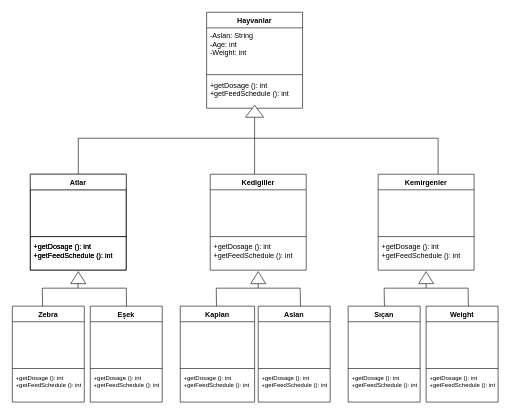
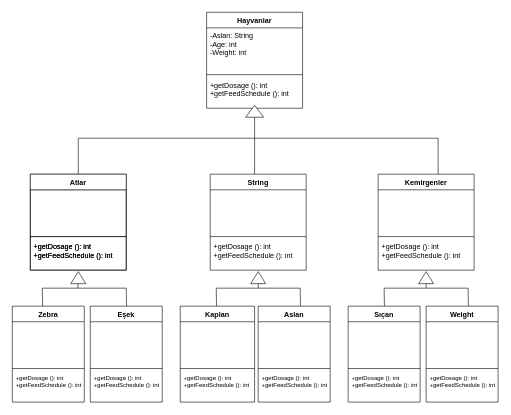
  <mxCell id="0" />
  <mxCell id="1" parent="0" />
  <mxCell id="2" value="Hayvanlar" style="swimlane;fontStyle=1;align=center;verticalAlign=top;childLayout=stackLayout;horizontal=1;startSize=26;horizontalStack=0;resizeParent=1;resizeParentMax=0;resizeLast=0;collapsible=1;marginBottom=0;" vertex="1" parent="1"><mxGeometry x="344" y="20" width="160" height="160" as="geometry" /></mxCell>
  <mxCell id="3" value="-Aslan: String&#10;-Age: int&#10;-Weight: int" style="text;strokeColor=none;fillColor=none;align=left;verticalAlign=top;spacingLeft=4;spacingRight=4;overflow=hidden;rotatable=0;points=[[0,0.5],[1,0.5]];portConstraint=eastwest;" vertex="1" parent="2"><mxGeometry y="26" width="160" height="74" as="geometry" /></mxCell>
  <mxCell id="4" value="" style="line;strokeWidth=1;fillColor=none;align=left;verticalAlign=middle;spacingTop=-1;spacingLeft=3;spacingRight=3;rotatable=0;labelPosition=right;points=[];portConstraint=eastwest;" vertex="1" parent="2"><mxGeometry y="100" width="160" height="8" as="geometry" /></mxCell>
  <mxCell id="5" value="+getDosage (): int&#10;+getFeedSchedule (): int" style="text;strokeColor=none;fillColor=none;align=left;verticalAlign=top;spacingLeft=4;spacingRight=4;overflow=hidden;rotatable=0;points=[[0,0.5],[1,0.5]];portConstraint=eastwest;fontStyle=0" vertex="1" parent="2"><mxGeometry y="108" width="160" height="52" as="geometry" /></mxCell>
  <mxCell id="6" value="" style="endArrow=none;html=1;rounded=0;" edge="1" parent="1"><mxGeometry width="50" height="50" relative="1" as="geometry"><mxPoint x="130" y="230" as="sourcePoint" /><mxPoint x="424" y="230" as="targetPoint" /></mxGeometry></mxCell>
  <mxCell id="7" value="" style="endArrow=none;html=1;rounded=0;" edge="1" parent="1"><mxGeometry width="50" height="50" relative="1" as="geometry"><mxPoint x="424" y="230" as="sourcePoint" /><mxPoint x="730" y="230" as="targetPoint" /></mxGeometry></mxCell>
  <mxCell id="8" value="" style="endArrow=none;html=1;rounded=0;" edge="1" parent="1"><mxGeometry width="50" height="50" relative="1" as="geometry"><mxPoint x="424" y="230" as="sourcePoint" /><mxPoint x="424" y="190" as="targetPoint" /></mxGeometry></mxCell>
  <mxCell id="9" value="" style="triangle;whiteSpace=wrap;html=1;rotation=-90;" vertex="1" parent="1"><mxGeometry x="414" y="170" width="20" height="30" as="geometry" /></mxCell>
  <mxCell id="10" value="" style="endArrow=none;html=1;rounded=0;" edge="1" parent="1"><mxGeometry width="50" height="50" relative="1" as="geometry"><mxPoint x="130" y="290" as="sourcePoint" /><mxPoint x="130" y="230" as="targetPoint" /></mxGeometry></mxCell>
  <mxCell id="11" value="" style="endArrow=none;html=1;rounded=0;" edge="1" parent="1"><mxGeometry width="50" height="50" relative="1" as="geometry"><mxPoint x="730" y="290" as="sourcePoint" /><mxPoint x="730" y="230" as="targetPoint" /></mxGeometry></mxCell>
  <mxCell id="12" value="" style="endArrow=none;html=1;rounded=0;" edge="1" parent="1"><mxGeometry width="50" height="50" relative="1" as="geometry"><mxPoint x="424" y="290" as="sourcePoint" /><mxPoint x="424" y="230" as="targetPoint" /></mxGeometry></mxCell>
  <mxCell id="13" value="Atlar" style="swimlane;fontStyle=1;align=center;verticalAlign=top;childLayout=stackLayout;horizontal=1;startSize=26;horizontalStack=0;resizeParent=1;resizeParentMax=0;resizeLast=0;collapsible=1;marginBottom=0;" vertex="1" parent="1"><mxGeometry x="50" y="290" width="160" height="160" as="geometry" /></mxCell>
  <mxCell id="14" value="             " style="text;strokeColor=none;fillColor=none;align=left;verticalAlign=top;spacingLeft=4;spacingRight=4;overflow=hidden;rotatable=0;points=[[0,0.5],[1,0.5]];portConstraint=eastwest;" vertex="1" parent="13"><mxGeometry y="26" width="160" height="74" as="geometry" /></mxCell>
  <mxCell id="15" value="" style="line;strokeWidth=1;fillColor=none;align=left;verticalAlign=middle;spacingTop=-1;spacingLeft=3;spacingRight=3;rotatable=0;labelPosition=right;points=[];portConstraint=eastwest;" vertex="1" parent="13"><mxGeometry y="100" width="160" height="8" as="geometry" /></mxCell>
  <mxCell id="16" value="+getDosage (): int&#10;+getFeedSchedule (): int" style="text;strokeColor=none;fillColor=none;align=left;verticalAlign=top;spacingLeft=4;spacingRight=4;overflow=hidden;rotatable=0;points=[[0,0.5],[1,0.5]];portConstraint=eastwest;fontStyle=0" vertex="1" parent="13"><mxGeometry y="108" width="160" height="52" as="geometry" /></mxCell>
- <mxCell id="17" value="Kedigiller" style="swimlane;fontStyle=1;align=center;verticalAlign=top;childLayout=stackLayout;horizontal=1;startSize=26;horizontalStack=0;resizeParent=1;resizeParentMax=0;resizeLast=0;collapsible=1;marginBottom=0;" vertex="1" parent="1"><mxGeometry x="350" y="290" width="160" height="160" as="geometry" /></mxCell>
+ <mxCell id="17" value="String" style="swimlane;fontStyle=1;align=center;verticalAlign=top;childLayout=stackLayout;horizontal=1;startSize=26;horizontalStack=0;resizeParent=1;resizeParentMax=0;resizeLast=0;collapsible=1;marginBottom=0;" vertex="1" parent="1"><mxGeometry x="350" y="290" width="160" height="160" as="geometry" /></mxCell>
  <mxCell id="18" value="           " style="text;strokeColor=none;fillColor=none;align=left;verticalAlign=top;spacingLeft=4;spacingRight=4;overflow=hidden;rotatable=0;points=[[0,0.5],[1,0.5]];portConstraint=eastwest;" vertex="1" parent="17"><mxGeometry y="26" width="160" height="74" as="geometry" /></mxCell>
  <mxCell id="19" value="" style="line;strokeWidth=1;fillColor=none;align=left;verticalAlign=middle;spacingTop=-1;spacingLeft=3;spacingRight=3;rotatable=0;labelPosition=right;points=[];portConstraint=eastwest;" vertex="1" parent="17"><mxGeometry y="100" width="160" height="8" as="geometry" /></mxCell>
  <mxCell id="20" value="+getDosage (): int&#10;+getFeedSchedule (): int" style="text;strokeColor=none;fillColor=none;align=left;verticalAlign=top;spacingLeft=4;spacingRight=4;overflow=hidden;rotatable=0;points=[[0,0.5],[1,0.5]];portConstraint=eastwest;fontStyle=0" vertex="1" parent="17"><mxGeometry y="108" width="160" height="52" as="geometry" /></mxCell>
  <mxCell id="21" value="Kemirgenler" style="swimlane;fontStyle=1;align=center;verticalAlign=top;childLayout=stackLayout;horizontal=1;startSize=26;horizontalStack=0;resizeParent=1;resizeParentMax=0;resizeLast=0;collapsible=1;marginBottom=0;" vertex="1" parent="1"><mxGeometry x="630" y="290" width="160" height="160" as="geometry" /></mxCell>
  <mxCell id="22" value="        &#10;" style="text;strokeColor=none;fillColor=none;align=left;verticalAlign=top;spacingLeft=4;spacingRight=4;overflow=hidden;rotatable=0;points=[[0,0.5],[1,0.5]];portConstraint=eastwest;" vertex="1" parent="21"><mxGeometry y="26" width="160" height="74" as="geometry" /></mxCell>
  <mxCell id="23" value="" style="line;strokeWidth=1;fillColor=none;align=left;verticalAlign=middle;spacingTop=-1;spacingLeft=3;spacingRight=3;rotatable=0;labelPosition=right;points=[];portConstraint=eastwest;" vertex="1" parent="21"><mxGeometry y="100" width="160" height="8" as="geometry" /></mxCell>
  <mxCell id="24" value="+getDosage (): int&#10;+getFeedSchedule (): int" style="text;strokeColor=none;fillColor=none;align=left;verticalAlign=top;spacingLeft=4;spacingRight=4;overflow=hidden;rotatable=0;points=[[0,0.5],[1,0.5]];portConstraint=eastwest;fontStyle=0" vertex="1" parent="21"><mxGeometry y="108" width="160" height="52" as="geometry" /></mxCell>
  <mxCell id="25" value="Atlar" style="swimlane;fontStyle=1;align=center;verticalAlign=top;childLayout=stackLayout;horizontal=1;startSize=26;horizontalStack=0;resizeParent=1;resizeParentMax=0;resizeLast=0;collapsible=1;marginBottom=0;" vertex="1" parent="1"><mxGeometry x="50" y="290" width="160" height="160" as="geometry" /></mxCell>
  <mxCell id="26" value="             " style="text;strokeColor=none;fillColor=none;align=left;verticalAlign=top;spacingLeft=4;spacingRight=4;overflow=hidden;rotatable=0;points=[[0,0.5],[1,0.5]];portConstraint=eastwest;" vertex="1" parent="25"><mxGeometry y="26" width="160" height="74" as="geometry" /></mxCell>
  <mxCell id="27" value="" style="line;strokeWidth=1;fillColor=none;align=left;verticalAlign=middle;spacingTop=-1;spacingLeft=3;spacingRight=3;rotatable=0;labelPosition=right;points=[];portConstraint=eastwest;" vertex="1" parent="25"><mxGeometry y="100" width="160" height="8" as="geometry" /></mxCell>
  <mxCell id="28" value="+getDosage (): int&#10;+getFeedSchedule (): int" style="text;strokeColor=none;fillColor=none;align=left;verticalAlign=top;spacingLeft=4;spacingRight=4;overflow=hidden;rotatable=0;points=[[0,0.5],[1,0.5]];portConstraint=eastwest;fontStyle=0" vertex="1" parent="25"><mxGeometry y="108" width="160" height="52" as="geometry" /></mxCell>
  <mxCell id="29" value="Zebra" style="swimlane;fontStyle=1;align=center;verticalAlign=top;childLayout=stackLayout;horizontal=1;startSize=26;horizontalStack=0;resizeParent=1;resizeParentMax=0;resizeLast=0;collapsible=1;marginBottom=0;" vertex="1" parent="1"><mxGeometry x="20" y="510" width="120" height="160" as="geometry" /></mxCell>
  <mxCell id="30" value="             " style="text;strokeColor=none;fillColor=none;align=left;verticalAlign=top;spacingLeft=4;spacingRight=4;overflow=hidden;rotatable=0;points=[[0,0.5],[1,0.5]];portConstraint=eastwest;" vertex="1" parent="29"><mxGeometry y="26" width="120" height="74" as="geometry" /></mxCell>
  <mxCell id="31" value="" style="line;strokeWidth=1;fillColor=none;align=left;verticalAlign=middle;spacingTop=-1;spacingLeft=3;spacingRight=3;rotatable=0;labelPosition=right;points=[];portConstraint=eastwest;" vertex="1" parent="29"><mxGeometry y="100" width="120" height="8" as="geometry" /></mxCell>
  <mxCell id="32" value="+getDosage (): int&#10;+getFeedSchedule (): int" style="text;strokeColor=none;fillColor=none;align=left;verticalAlign=top;spacingLeft=4;spacingRight=4;overflow=hidden;rotatable=0;points=[[0,0.5],[1,0.5]];portConstraint=eastwest;fontStyle=0;fontSize=10;" vertex="1" parent="29"><mxGeometry y="108" width="120" height="52" as="geometry" /></mxCell>
  <mxCell id="33" value="Eşek" style="swimlane;fontStyle=1;align=center;verticalAlign=top;childLayout=stackLayout;horizontal=1;startSize=26;horizontalStack=0;resizeParent=1;resizeParentMax=0;resizeLast=0;collapsible=1;marginBottom=0;" vertex="1" parent="1"><mxGeometry x="150" y="510" width="120" height="160" as="geometry" /></mxCell>
  <mxCell id="34" value="             " style="text;strokeColor=none;fillColor=none;align=left;verticalAlign=top;spacingLeft=4;spacingRight=4;overflow=hidden;rotatable=0;points=[[0,0.5],[1,0.5]];portConstraint=eastwest;" vertex="1" parent="33"><mxGeometry y="26" width="120" height="74" as="geometry" /></mxCell>
  <mxCell id="35" value="" style="line;strokeWidth=1;fillColor=none;align=left;verticalAlign=middle;spacingTop=-1;spacingLeft=3;spacingRight=3;rotatable=0;labelPosition=right;points=[];portConstraint=eastwest;" vertex="1" parent="33"><mxGeometry y="100" width="120" height="8" as="geometry" /></mxCell>
  <mxCell id="36" value="+getDosage (): int&#10;+getFeedSchedule (): int" style="text;strokeColor=none;fillColor=none;align=left;verticalAlign=top;spacingLeft=4;spacingRight=4;overflow=hidden;rotatable=0;points=[[0,0.5],[1,0.5]];portConstraint=eastwest;fontStyle=0;fontSize=10;" vertex="1" parent="33"><mxGeometry y="108" width="120" height="52" as="geometry" /></mxCell>
  <mxCell id="37" value="Kaplan" style="swimlane;fontStyle=1;align=center;verticalAlign=top;childLayout=stackLayout;horizontal=1;startSize=26;horizontalStack=0;resizeParent=1;resizeParentMax=0;resizeLast=0;collapsible=1;marginBottom=0;" vertex="1" parent="1"><mxGeometry x="300" y="510" width="124" height="160" as="geometry" /></mxCell>
  <mxCell id="38" value="             " style="text;strokeColor=none;fillColor=none;align=left;verticalAlign=top;spacingLeft=4;spacingRight=4;overflow=hidden;rotatable=0;points=[[0,0.5],[1,0.5]];portConstraint=eastwest;" vertex="1" parent="37"><mxGeometry y="26" width="124" height="74" as="geometry" /></mxCell>
  <mxCell id="39" value="" style="line;strokeWidth=1;fillColor=none;align=left;verticalAlign=middle;spacingTop=-1;spacingLeft=3;spacingRight=3;rotatable=0;labelPosition=right;points=[];portConstraint=eastwest;" vertex="1" parent="37"><mxGeometry y="100" width="124" height="8" as="geometry" /></mxCell>
  <mxCell id="40" value="+getDosage (): int&#10;+getFeedSchedule (): int" style="text;strokeColor=none;fillColor=none;align=left;verticalAlign=top;spacingLeft=4;spacingRight=4;overflow=hidden;rotatable=0;points=[[0,0.5],[1,0.5]];portConstraint=eastwest;fontStyle=0;fontSize=10;" vertex="1" parent="37"><mxGeometry y="108" width="124" height="52" as="geometry" /></mxCell>
  <mxCell id="41" value="Aslan" style="swimlane;fontStyle=1;align=center;verticalAlign=top;childLayout=stackLayout;horizontal=1;startSize=26;horizontalStack=0;resizeParent=1;resizeParentMax=0;resizeLast=0;collapsible=1;marginBottom=0;" vertex="1" parent="1"><mxGeometry x="430" y="510" width="120" height="160" as="geometry" /></mxCell>
  <mxCell id="42" value="             " style="text;strokeColor=none;fillColor=none;align=left;verticalAlign=top;spacingLeft=4;spacingRight=4;overflow=hidden;rotatable=0;points=[[0,0.5],[1,0.5]];portConstraint=eastwest;" vertex="1" parent="41"><mxGeometry y="26" width="120" height="74" as="geometry" /></mxCell>
  <mxCell id="43" value="" style="line;strokeWidth=1;fillColor=none;align=left;verticalAlign=middle;spacingTop=-1;spacingLeft=3;spacingRight=3;rotatable=0;labelPosition=right;points=[];portConstraint=eastwest;" vertex="1" parent="41"><mxGeometry y="100" width="120" height="8" as="geometry" /></mxCell>
  <mxCell id="44" value="+getDosage (): int&#10;+getFeedSchedule (): int" style="text;strokeColor=none;fillColor=none;align=left;verticalAlign=top;spacingLeft=4;spacingRight=4;overflow=hidden;rotatable=0;points=[[0,0.5],[1,0.5]];portConstraint=eastwest;fontStyle=0;fontSize=10;" vertex="1" parent="41"><mxGeometry y="108" width="120" height="52" as="geometry" /></mxCell>
  <mxCell id="45" value="Sıçan" style="swimlane;fontStyle=1;align=center;verticalAlign=top;childLayout=stackLayout;horizontal=1;startSize=26;horizontalStack=0;resizeParent=1;resizeParentMax=0;resizeLast=0;collapsible=1;marginBottom=0;" vertex="1" parent="1"><mxGeometry x="580" y="510" width="120" height="160" as="geometry" /></mxCell>
  <mxCell id="46" value="             " style="text;strokeColor=none;fillColor=none;align=left;verticalAlign=top;spacingLeft=4;spacingRight=4;overflow=hidden;rotatable=0;points=[[0,0.5],[1,0.5]];portConstraint=eastwest;" vertex="1" parent="45"><mxGeometry y="26" width="120" height="74" as="geometry" /></mxCell>
  <mxCell id="47" value="" style="line;strokeWidth=1;fillColor=none;align=left;verticalAlign=middle;spacingTop=-1;spacingLeft=3;spacingRight=3;rotatable=0;labelPosition=right;points=[];portConstraint=eastwest;" vertex="1" parent="45"><mxGeometry y="100" width="120" height="8" as="geometry" /></mxCell>
  <mxCell id="48" value="+getDosage (): int&#10;+getFeedSchedule (): int" style="text;strokeColor=none;fillColor=none;align=left;verticalAlign=top;spacingLeft=4;spacingRight=4;overflow=hidden;rotatable=0;points=[[0,0.5],[1,0.5]];portConstraint=eastwest;fontStyle=0;fontSize=10;" vertex="1" parent="45"><mxGeometry y="108" width="120" height="52" as="geometry" /></mxCell>
  <mxCell id="49" value="Weight" style="swimlane;fontStyle=1;align=center;verticalAlign=top;childLayout=stackLayout;horizontal=1;startSize=26;horizontalStack=0;resizeParent=1;resizeParentMax=0;resizeLast=0;collapsible=1;marginBottom=0;" vertex="1" parent="1"><mxGeometry x="710" y="510" width="120" height="160" as="geometry" /></mxCell>
  <mxCell id="50" value="             " style="text;strokeColor=none;fillColor=none;align=left;verticalAlign=top;spacingLeft=4;spacingRight=4;overflow=hidden;rotatable=0;points=[[0,0.5],[1,0.5]];portConstraint=eastwest;" vertex="1" parent="49"><mxGeometry y="26" width="120" height="74" as="geometry" /></mxCell>
  <mxCell id="51" value="" style="line;strokeWidth=1;fillColor=none;align=left;verticalAlign=middle;spacingTop=-1;spacingLeft=3;spacingRight=3;rotatable=0;labelPosition=right;points=[];portConstraint=eastwest;" vertex="1" parent="49"><mxGeometry y="100" width="120" height="8" as="geometry" /></mxCell>
  <mxCell id="52" value="+getDosage (): int&#10;+getFeedSchedule (): int" style="text;strokeColor=none;fillColor=none;align=left;verticalAlign=top;spacingLeft=4;spacingRight=4;overflow=hidden;rotatable=0;points=[[0,0.5],[1,0.5]];portConstraint=eastwest;fontStyle=0;fontSize=10;" vertex="1" parent="49"><mxGeometry y="108" width="120" height="52" as="geometry" /></mxCell>
  <mxCell id="53" value="" style="endArrow=none;html=1;rounded=0;" edge="1" parent="1"><mxGeometry width="50" height="50" relative="1" as="geometry"><mxPoint x="70" y="480" as="sourcePoint" /><mxPoint x="210" y="480" as="targetPoint" /></mxGeometry></mxCell>
  <mxCell id="54" value="" style="endArrow=none;html=1;rounded=0;startArrow=none;" edge="1" parent="1" source="55"><mxGeometry width="50" height="50" relative="1" as="geometry"><mxPoint x="129.5" y="480" as="sourcePoint" /><mxPoint x="129.5" y="460" as="targetPoint" /></mxGeometry></mxCell>
  <mxCell id="55" value="" style="triangle;whiteSpace=wrap;html=1;rotation=-90;" vertex="1" parent="1"><mxGeometry x="120" y="450" width="20" height="25" as="geometry" /></mxCell>
  <mxCell id="56" value="" style="endArrow=none;html=1;rounded=0;" edge="1" parent="1" target="55"><mxGeometry width="50" height="50" relative="1" as="geometry"><mxPoint x="129.5" y="480" as="sourcePoint" /><mxPoint x="129.5" y="460" as="targetPoint" /></mxGeometry></mxCell>
  <mxCell id="57" value="" style="endArrow=none;html=1;rounded=0;" edge="1" parent="1"><mxGeometry width="50" height="50" relative="1" as="geometry"><mxPoint x="210.5" y="510" as="sourcePoint" /><mxPoint x="210" y="480" as="targetPoint" /></mxGeometry></mxCell>
  <mxCell id="58" value="" style="endArrow=none;html=1;rounded=0;" edge="1" parent="1"><mxGeometry width="50" height="50" relative="1" as="geometry"><mxPoint x="70.5" y="510" as="sourcePoint" /><mxPoint x="70" y="480" as="targetPoint" /></mxGeometry></mxCell>
  <mxCell id="59" value="" style="endArrow=none;html=1;rounded=0;" edge="1" parent="1"><mxGeometry width="50" height="50" relative="1" as="geometry"><mxPoint x="360" y="480" as="sourcePoint" /><mxPoint x="500" y="480" as="targetPoint" /></mxGeometry></mxCell>
  <mxCell id="60" value="" style="endArrow=none;html=1;rounded=0;" edge="1" parent="1"><mxGeometry width="50" height="50" relative="1" as="geometry"><mxPoint x="500.5" y="510" as="sourcePoint" /><mxPoint x="500" y="480" as="targetPoint" /></mxGeometry></mxCell>
  <mxCell id="61" value="" style="endArrow=none;html=1;rounded=0;" edge="1" parent="1"><mxGeometry width="50" height="50" relative="1" as="geometry"><mxPoint x="360.5" y="510" as="sourcePoint" /><mxPoint x="360" y="480" as="targetPoint" /></mxGeometry></mxCell>
  <mxCell id="62" value="" style="endArrow=none;html=1;rounded=0;" edge="1" parent="1"><mxGeometry width="50" height="50" relative="1" as="geometry"><mxPoint x="430" y="480" as="sourcePoint" /><mxPoint x="430.214" y="467.5" as="targetPoint" /></mxGeometry></mxCell>
  <mxCell id="63" value="" style="triangle;whiteSpace=wrap;html=1;rotation=-90;" vertex="1" parent="1"><mxGeometry x="420" y="450" width="20" height="25" as="geometry" /></mxCell>
  <mxCell id="64" value="" style="endArrow=none;html=1;rounded=0;" edge="1" parent="1"><mxGeometry width="50" height="50" relative="1" as="geometry"><mxPoint x="640" y="480" as="sourcePoint" /><mxPoint x="780" y="480" as="targetPoint" /></mxGeometry></mxCell>
  <mxCell id="65" value="" style="endArrow=none;html=1;rounded=0;" edge="1" parent="1"><mxGeometry width="50" height="50" relative="1" as="geometry"><mxPoint x="780.5" y="510" as="sourcePoint" /><mxPoint x="780" y="480" as="targetPoint" /></mxGeometry></mxCell>
  <mxCell id="66" value="" style="endArrow=none;html=1;rounded=0;" edge="1" parent="1"><mxGeometry width="50" height="50" relative="1" as="geometry"><mxPoint x="640.5" y="510" as="sourcePoint" /><mxPoint x="640" y="480" as="targetPoint" /></mxGeometry></mxCell>
  <mxCell id="67" value="" style="endArrow=none;html=1;rounded=0;startArrow=none;" edge="1" parent="1" source="68"><mxGeometry width="50" height="50" relative="1" as="geometry"><mxPoint x="710" y="480" as="sourcePoint" /><mxPoint x="710" y="460" as="targetPoint" /></mxGeometry></mxCell>
  <mxCell id="68" value="" style="triangle;whiteSpace=wrap;html=1;rotation=-90;" vertex="1" parent="1"><mxGeometry x="700" y="450" width="20" height="25" as="geometry" /></mxCell>
  <mxCell id="69" value="" style="endArrow=none;html=1;rounded=0;" edge="1" parent="1" target="68"><mxGeometry width="50" height="50" relative="1" as="geometry"><mxPoint x="710" y="480" as="sourcePoint" /><mxPoint x="710" y="460" as="targetPoint" /></mxGeometry></mxCell>
